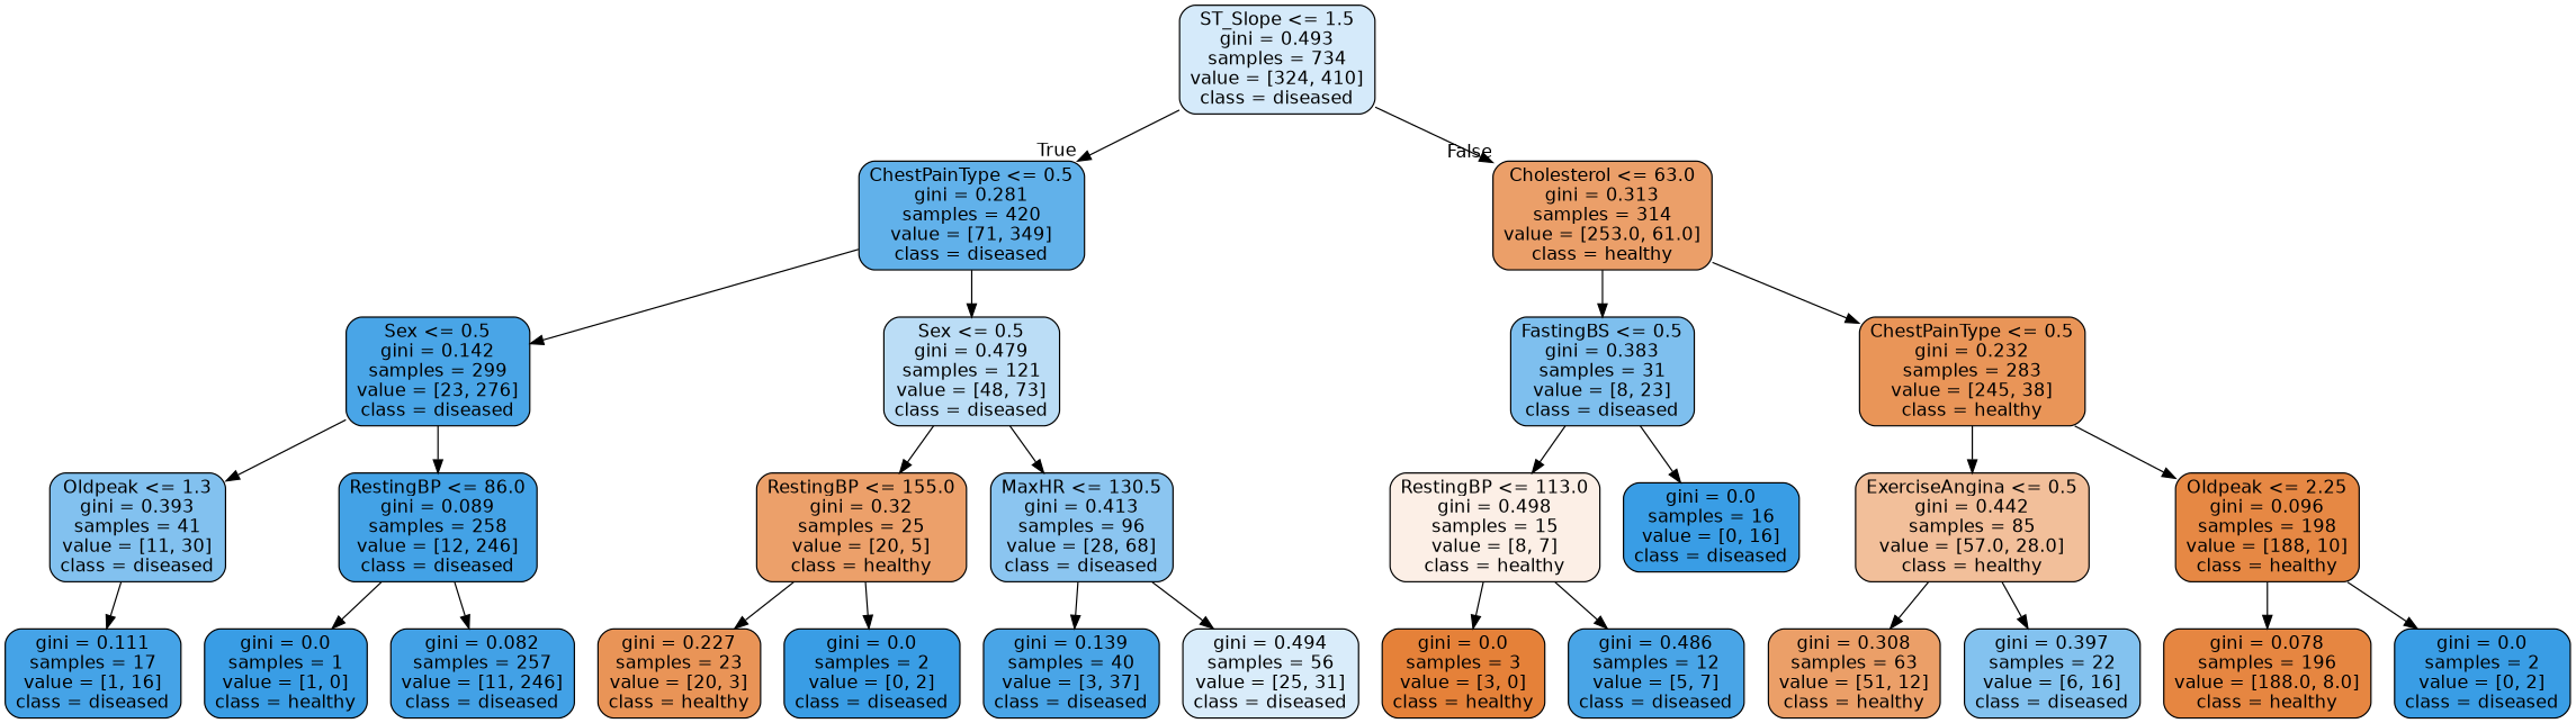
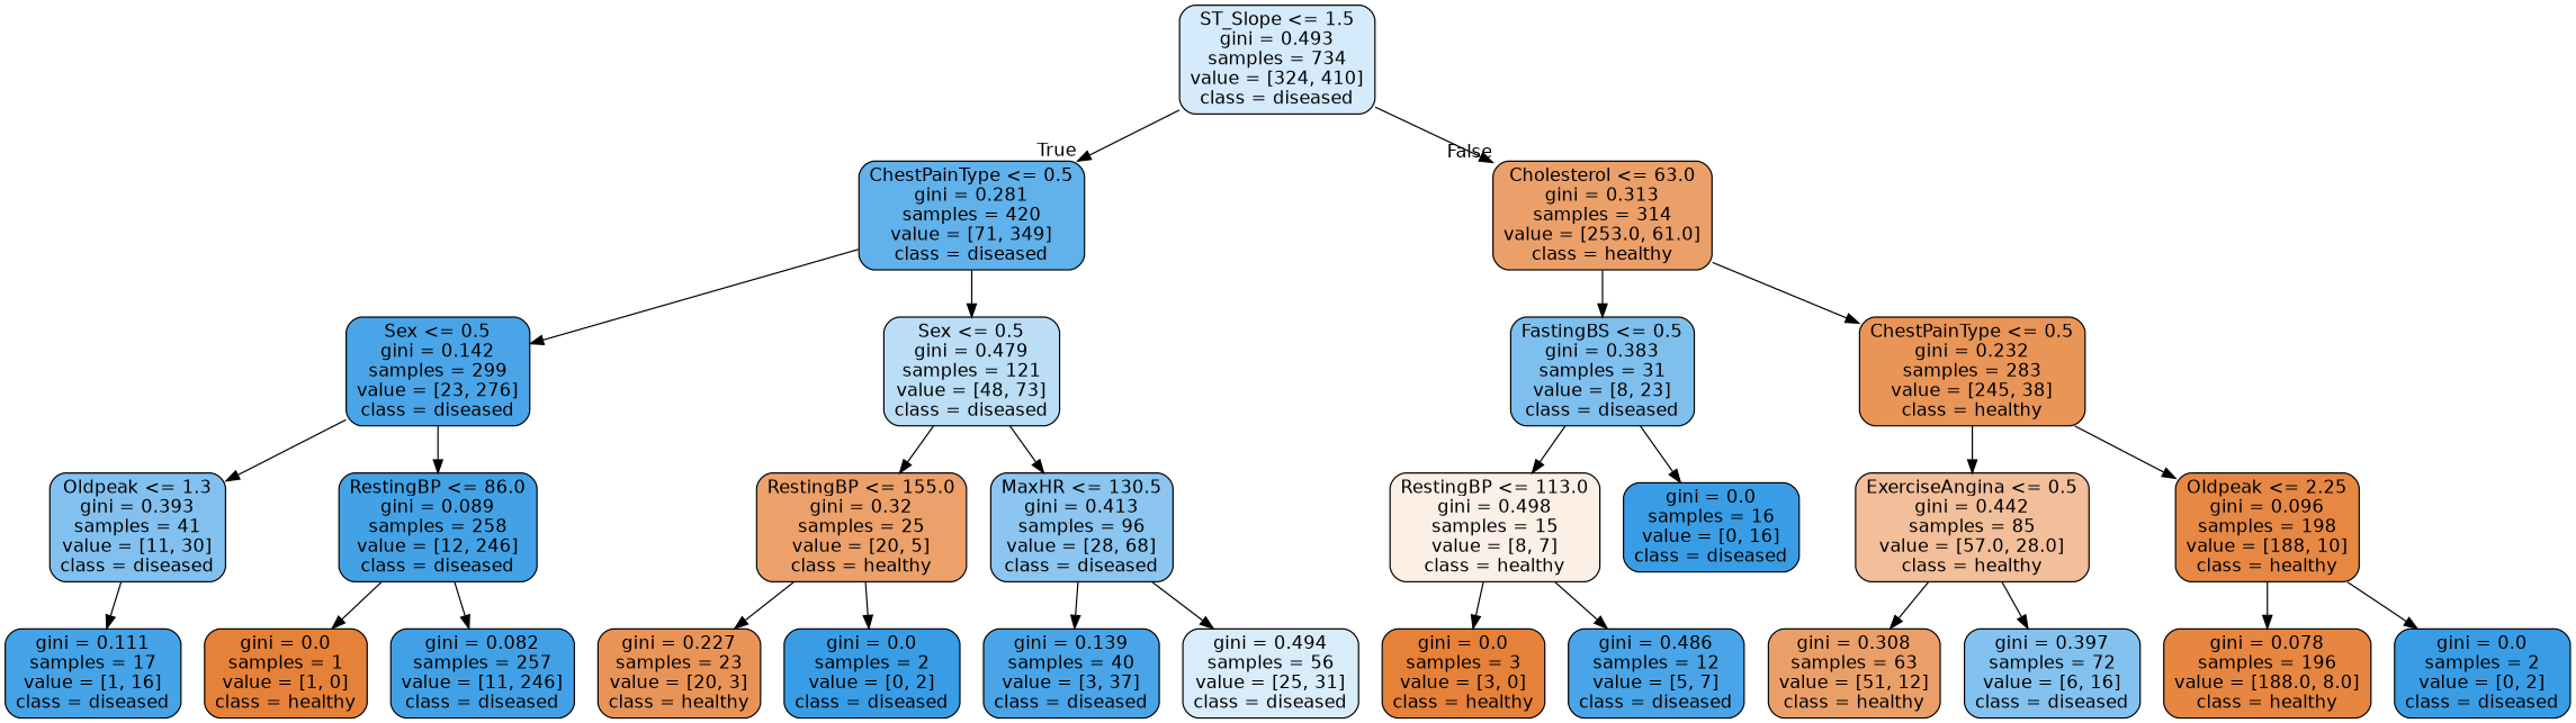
  digraph {
    node [color=black fillcolor="#49a5e7" fontname=helvetica shape=box style="filled, rounded"]
    edge [fontname=helvetica]
    n1 [fillcolor="#d5eafa" label="ST_Slope <= 1.5\ngini = 0.493\nsamples = 734\nvalue = [324, 410]\nclass = diseased"]
    n2 [fillcolor="#61b1ea" label="ChestPainType <= 0.5\ngini = 0.281\nsamples = 420\nvalue = [71, 349]\nclass = diseased"]
    n3 [fillcolor="#eb9f69" label="Cholesterol <= 63.0\ngini = 0.313\nsamples = 314\nvalue = [253.0, 61.0]\nclass = healthy"]
    n4 [label="Sex <= 0.5\ngini = 0.142\nsamples = 299\nvalue = [23, 276]\nclass = diseased"]
    n5 [fillcolor="#bbddf6" label="Sex <= 0.5\ngini = 0.479\nsamples = 121\nvalue = [48, 73]\nclass = diseased"]
    n6 [fillcolor="#7ebfee" label="FastingBS <= 0.5\ngini = 0.383\nsamples = 31\nvalue = [8, 23]\nclass = diseased"]
    n7 [fillcolor="#e99558" label="ChestPainType <= 0.5\ngini = 0.232\nsamples = 283\nvalue = [245, 38]\nclass = healthy"]
    n8 [fillcolor="#82c1ef" label="Oldpeak <= 1.3\ngini = 0.393\nsamples = 41\nvalue = [11, 30]\nclass = diseased"]
    n9 [fillcolor="#43a2e6" label="RestingBP <= 86.0\ngini = 0.089\nsamples = 258\nvalue = [12, 246]\nclass = diseased"]
    n10 [fillcolor="#eca06a" label="RestingBP <= 155.0\ngini = 0.32\nsamples = 25\nvalue = [20, 5]\nclass = healthy"]
    n11 [fillcolor="#8bc5f0" label="MaxHR <= 130.5\ngini = 0.413\nsamples = 96\nvalue = [28, 68]\nclass = diseased"]
    n12 [fillcolor="#45a3e7" label="gini = 0.111\nsamples = 17\nvalue = [1, 16]\nclass = diseased"]
-   n13 [fillcolor="#399de5" label="gini = 0.0\nsamples = 1\nvalue = [1, 0]\nclass = healthy"]
+   n13 [fillcolor="#e58139" label="gini = 0.0\nsamples = 1\nvalue = [1, 0]\nclass = healthy"]
    n14 [fillcolor="#42a1e6" label="gini = 0.082\nsamples = 257\nvalue = [11, 246]\nclass = diseased"]
    n15 [fillcolor="#e99457" label="gini = 0.227\nsamples = 23\nvalue = [20, 3]\nclass = healthy"]
    n16 [fillcolor="#399de5" label="gini = 0.0\nsamples = 2\nvalue = [0, 2]\nclass = diseased"]
    n17 [label="gini = 0.139\nsamples = 40\nvalue = [3, 37]\nclass = diseased"]
    n18 [fillcolor="#d9ecfa" label="gini = 0.494\nsamples = 56\nvalue = [25, 31]\nclass = diseased"]
    n19 [fillcolor="#fcefe6" label="RestingBP <= 113.0\ngini = 0.498\nsamples = 15\nvalue = [8, 7]\nclass = healthy"]
    n20 [fillcolor="#399de5" label="gini = 0.0\nsamples = 16\nvalue = [0, 16]\nclass = diseased"]
    n21 [fillcolor="#f2bf9a" label="ExerciseAngina <= 0.5\ngini = 0.442\nsamples = 85\nvalue = [57.0, 28.0]\nclass = healthy"]
    n22 [fillcolor="#e68844" label="Oldpeak <= 2.25\ngini = 0.096\nsamples = 198\nvalue = [188, 10]\nclass = healthy"]
    n23 [fillcolor="#e58139" label="gini = 0.0\nsamples = 3\nvalue = [3, 0]\nclass = healthy"]
    n24 [label="gini = 0.486\nsamples = 12\nvalue = [5, 7]\nclass = diseased"]
    n25 [fillcolor="#eb9f68" label="gini = 0.308\nsamples = 63\nvalue = [51, 12]\nclass = healthy"]
-   n26 [fillcolor="#83c2ef" label="gini = 0.397\nsamples = 22\nvalue = [6, 16]\nclass = diseased"]
+   n26 [fillcolor="#83c2ef" label="gini = 0.397\nsamples = 72\nvalue = [6, 16]\nclass = diseased"]
    n27 [fillcolor="#e68641" label="gini = 0.078\nsamples = 196\nvalue = [188.0, 8.0]\nclass = healthy"]
    n28 [fillcolor="#399de5" label="gini = 0.0\nsamples = 2\nvalue = [0, 2]\nclass = diseased"]
    n1 -> n2 [headlabel=True labelangle=45 labeldistance=2.5]
    n1 -> n3 [headlabel=False labelangle=-45 labeldistance=2.5]
    n2 -> n4
    n2 -> n5
    n3 -> n6
    n3 -> n7
    n4 -> n8
    n4 -> n9
    n5 -> n10
    n5 -> n11
    n6 -> n19
    n6 -> n20
    n7 -> n21
    n7 -> n22
    n8 -> n12
    n9 -> n13
    n9 -> n14
    n10 -> n15
    n10 -> n16
    n11 -> n17
    n11 -> n18
    n19 -> n23
    n19 -> n24
    n21 -> n25
    n21 -> n26
    n22 -> n27
    n22 -> n28
  }
